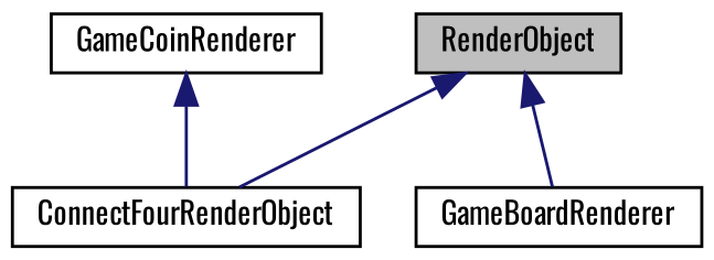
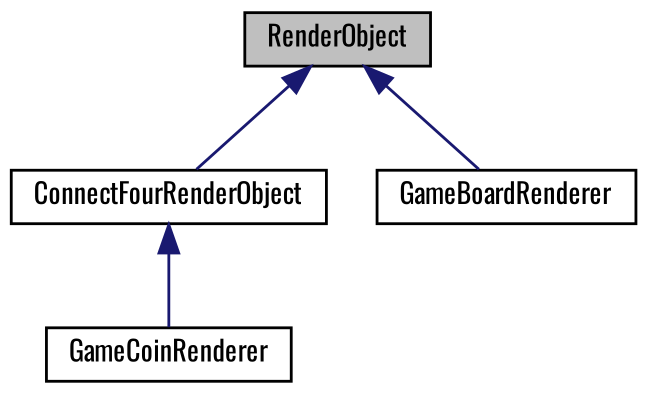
  digraph {
    fontname=Oswald
    node [color=black fillcolor=white fontname=Oswald fontsize=10 shape=record style=filled]
    edge [color=midnightblue dir=back fontname=Oswald fontsize=10 labelfontname=Helvetica labelfontsize=10 style=solid]
    n1 [fillcolor=grey75 fontcolor=black height=0.2 label=RenderObject width=0.4]
    n2 [height=0.2 label=ConnectFourRenderObject width=0.4]
    n3 [height=0.2 label=GameBoardRenderer width=0.4]
    n4 [height=0.2 label=GameCoinRenderer width=0.4]
    n1 -> n2
    n1 -> n3
-   n4 -> n2
+   n2 -> n4
  }
